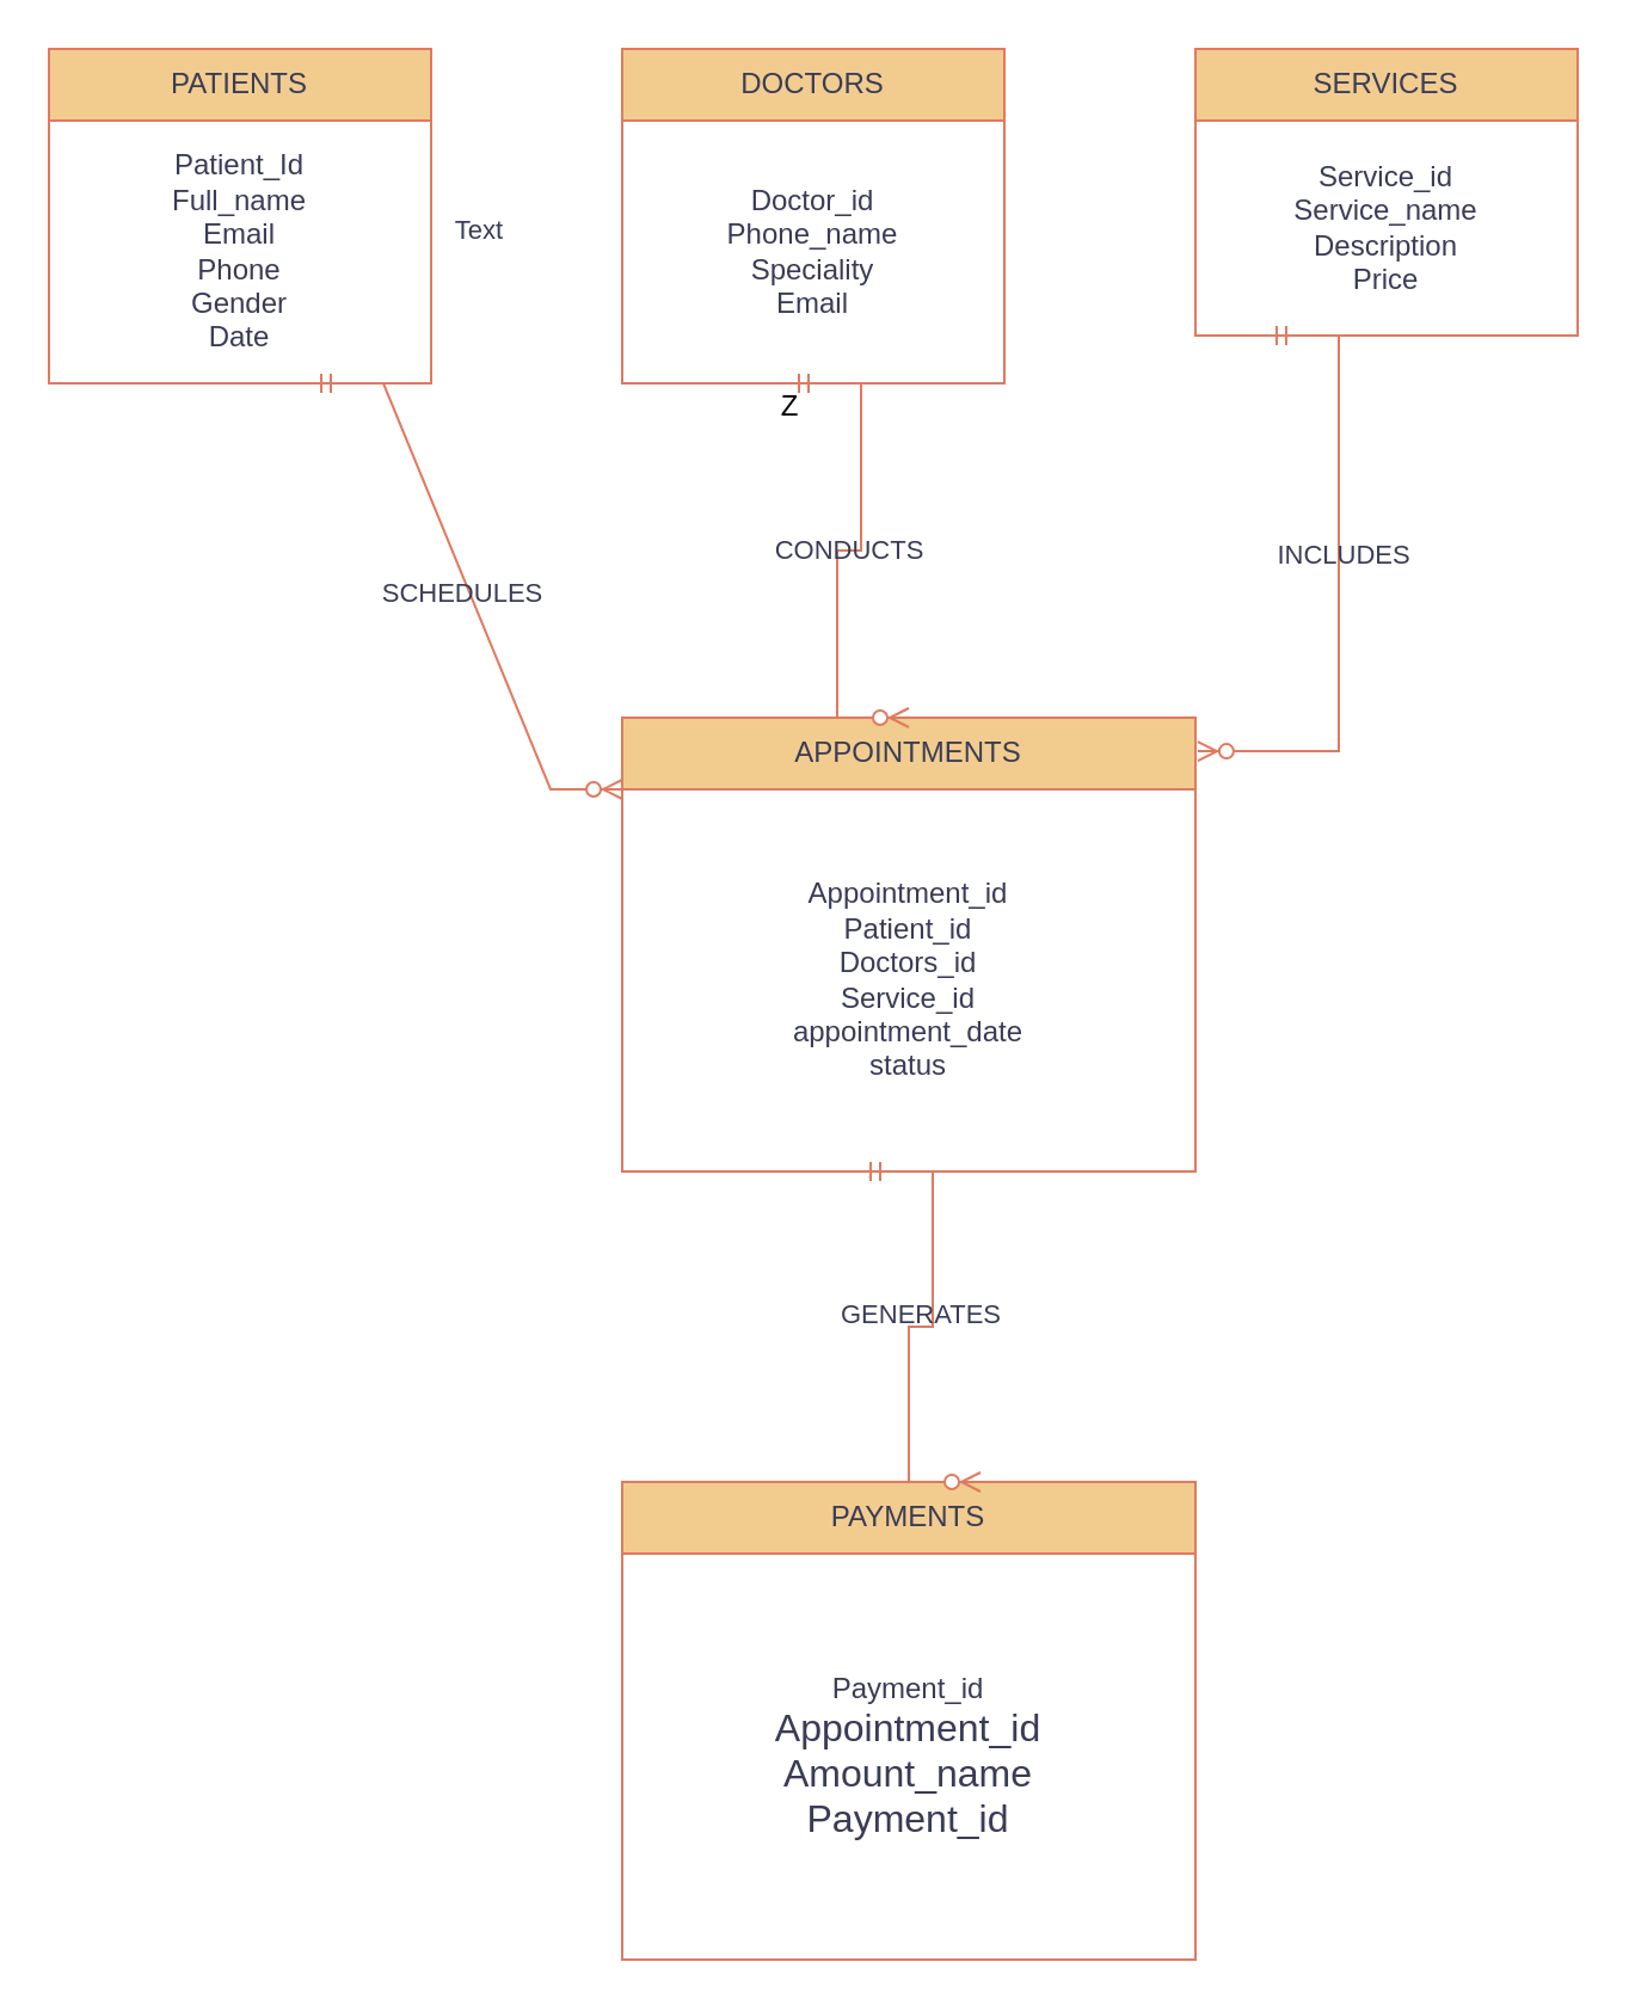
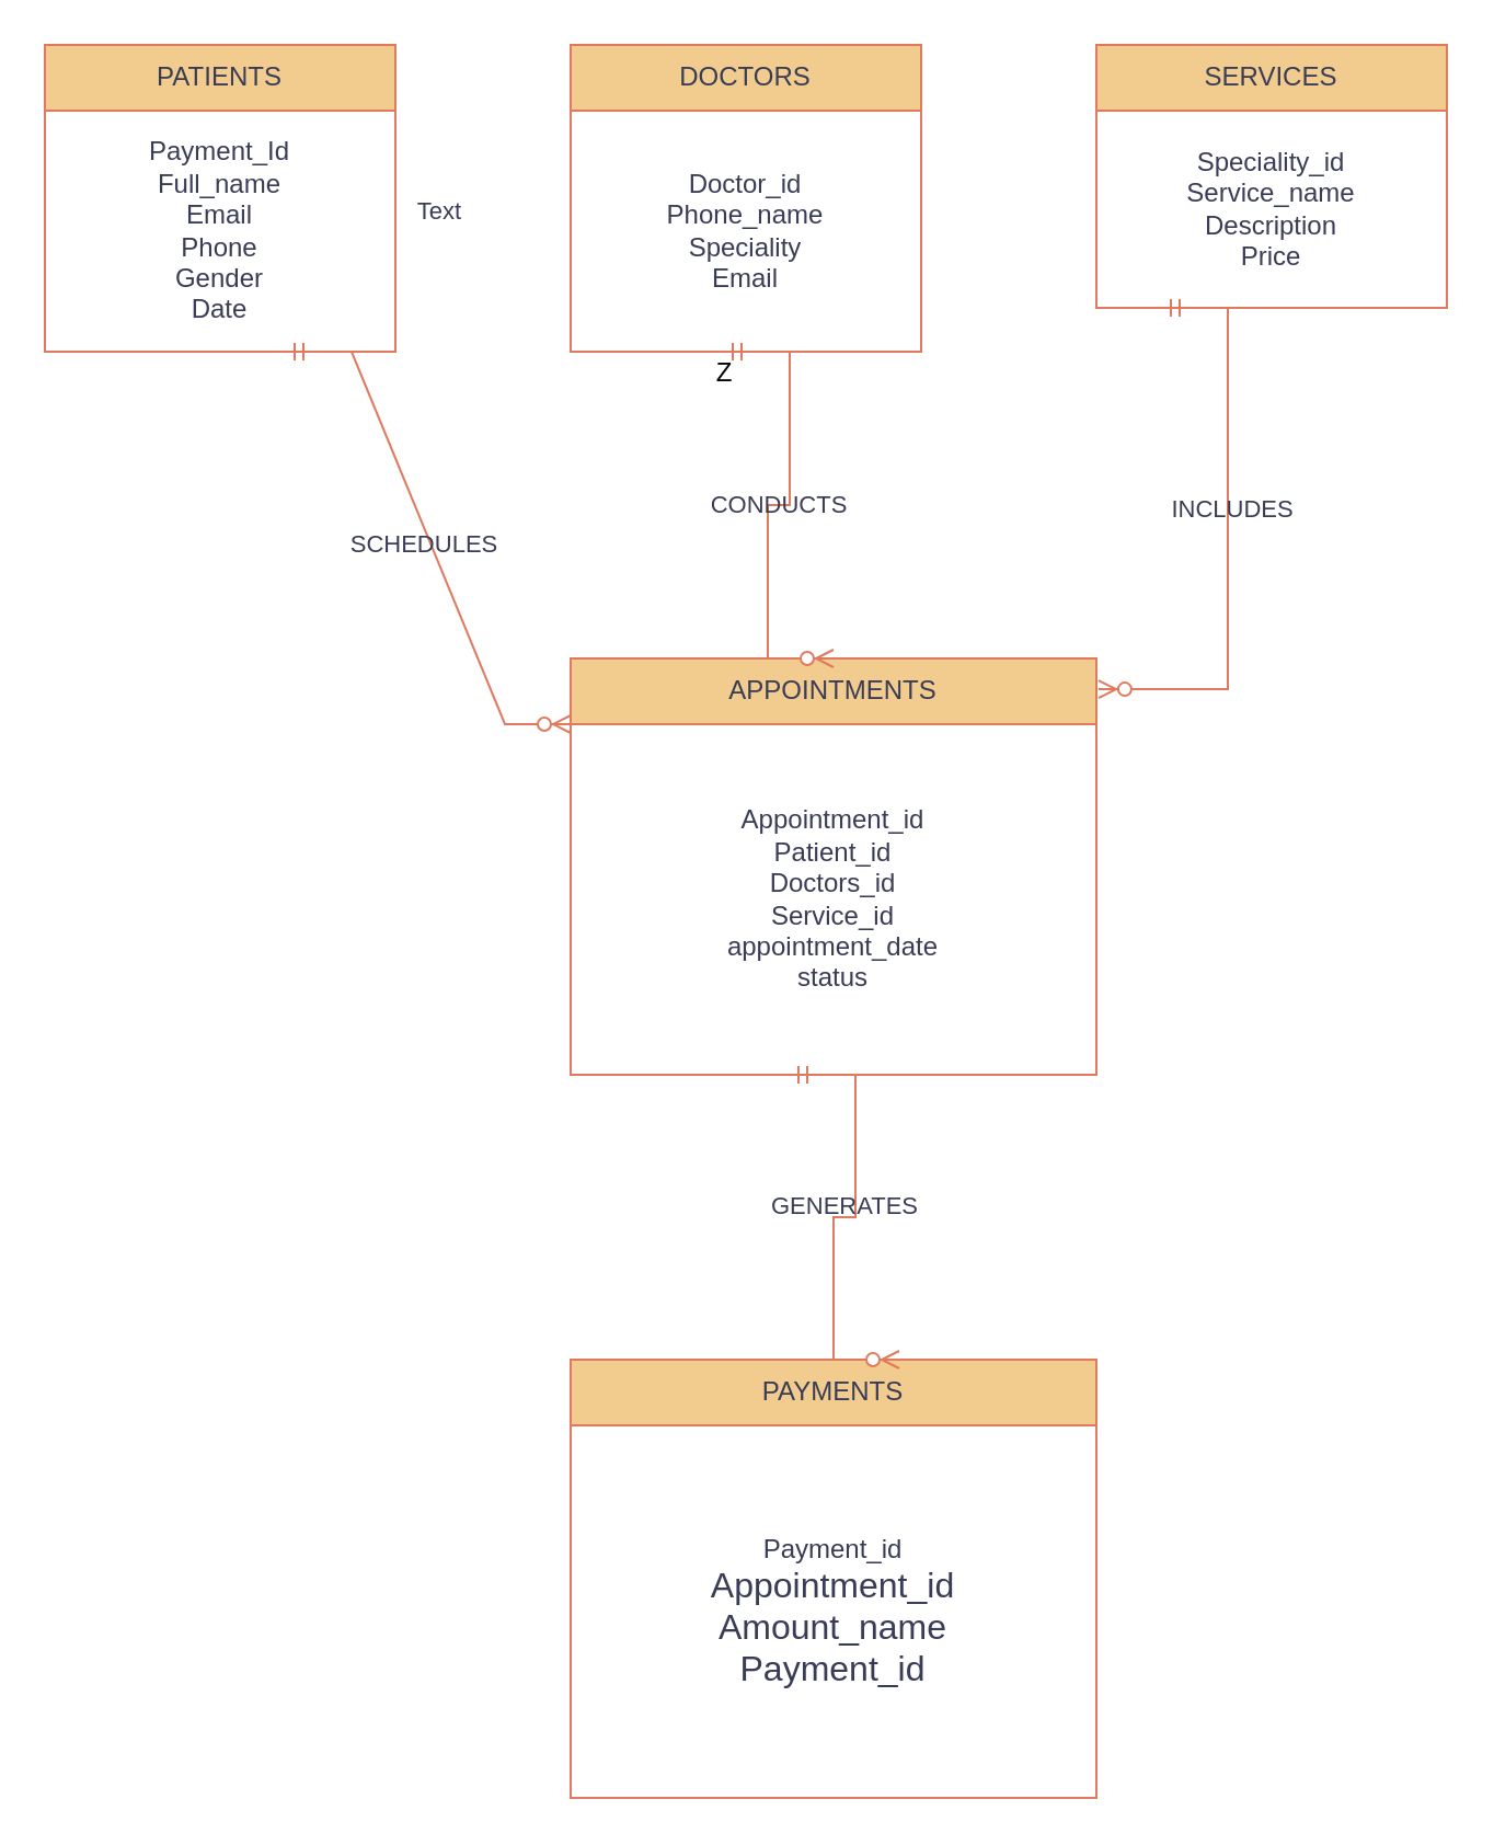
  <mxCell id="0" />
  <mxCell id="1" parent="0" />
  <mxCell id="2" value="PATIENTS" style="swimlane;fontStyle=0;childLayout=stackLayout;horizontal=1;startSize=30;horizontalStack=0;resizeParent=1;resizeParentMax=0;resizeLast=0;collapsible=1;marginBottom=0;whiteSpace=wrap;html=1;labelBackgroundColor=none;fillColor=#F2CC8F;strokeColor=#E07A5F;fontColor=#393C56;" vertex="1" parent="1"><mxGeometry x="20" y="20" width="160" height="140" as="geometry"><mxRectangle x="100" y="60" width="100" height="30" as="alternateBounds" /></mxGeometry></mxCell>
- <mxCell id="3" value="Patient_Id&lt;div&gt;Full_name&lt;div&gt;Email&lt;/div&gt;&lt;div&gt;Phone&lt;/div&gt;&lt;/div&gt;&lt;div&gt;Gender&lt;/div&gt;&lt;div&gt;Date&lt;/div&gt;" style="text;strokeColor=none;fillColor=none;align=center;verticalAlign=middle;spacingLeft=4;spacingRight=4;overflow=hidden;points=[[0,0.5],[1,0.5]];portConstraint=eastwest;rotatable=0;whiteSpace=wrap;html=1;labelBackgroundColor=none;fontColor=#393C56;" vertex="1" parent="2"><mxGeometry y="30" width="160" height="110" as="geometry" /></mxCell>
+ <mxCell id="3" value="Payment_Id&lt;div&gt;Full_name&lt;div&gt;Email&lt;/div&gt;&lt;div&gt;Phone&lt;/div&gt;&lt;/div&gt;&lt;div&gt;Gender&lt;/div&gt;&lt;div&gt;Date&lt;/div&gt;" style="text;strokeColor=none;fillColor=none;align=center;verticalAlign=middle;spacingLeft=4;spacingRight=4;overflow=hidden;points=[[0,0.5],[1,0.5]];portConstraint=eastwest;rotatable=0;whiteSpace=wrap;html=1;labelBackgroundColor=none;fontColor=#393C56;" vertex="1" parent="2"><mxGeometry y="30" width="160" height="110" as="geometry" /></mxCell>
  <mxCell id="4" value="DOCTORS" style="swimlane;fontStyle=0;childLayout=stackLayout;horizontal=1;startSize=30;horizontalStack=0;resizeParent=1;resizeParentMax=0;resizeLast=0;collapsible=1;marginBottom=0;whiteSpace=wrap;html=1;labelBackgroundColor=none;fillColor=#F2CC8F;strokeColor=#E07A5F;fontColor=#393C56;" vertex="1" parent="1"><mxGeometry x="260" y="20" width="160" height="140" as="geometry" /></mxCell>
  <mxCell id="5" value="Doctor_id&lt;div&gt;Phone_name&lt;/div&gt;&lt;div&gt;Speciality&lt;/div&gt;&lt;div&gt;Email&lt;/div&gt;" style="text;strokeColor=none;fillColor=none;align=center;verticalAlign=middle;spacingLeft=4;spacingRight=4;overflow=hidden;points=[[0,0.5],[1,0.5]];portConstraint=eastwest;rotatable=0;whiteSpace=wrap;html=1;labelBackgroundColor=none;fontColor=#393C56;" vertex="1" parent="4"><mxGeometry y="30" width="160" height="110" as="geometry" /></mxCell>
  <mxCell id="6" value="SERVICES" style="swimlane;fontStyle=0;childLayout=stackLayout;horizontal=1;startSize=30;horizontalStack=0;resizeParent=1;resizeParentMax=0;resizeLast=0;collapsible=1;marginBottom=0;whiteSpace=wrap;html=1;labelBackgroundColor=none;fillColor=#F2CC8F;strokeColor=#E07A5F;fontColor=#393C56;" vertex="1" parent="1"><mxGeometry x="500" y="20" width="160" height="120" as="geometry" /></mxCell>
- <mxCell id="7" value="Service_id&lt;div&gt;Service_name&lt;/div&gt;&lt;div&gt;Description&lt;/div&gt;&lt;div&gt;Price&lt;/div&gt;" style="text;strokeColor=none;fillColor=none;align=center;verticalAlign=middle;spacingLeft=4;spacingRight=4;overflow=hidden;points=[[0,0.5],[1,0.5]];portConstraint=eastwest;rotatable=0;whiteSpace=wrap;html=1;labelBackgroundColor=none;fontColor=#393C56;" vertex="1" parent="6"><mxGeometry y="30" width="160" height="90" as="geometry" /></mxCell>
+ <mxCell id="7" value="Speciality_id&lt;div&gt;Service_name&lt;/div&gt;&lt;div&gt;Description&lt;/div&gt;&lt;div&gt;Price&lt;/div&gt;" style="text;strokeColor=none;fillColor=none;align=center;verticalAlign=middle;spacingLeft=4;spacingRight=4;overflow=hidden;points=[[0,0.5],[1,0.5]];portConstraint=eastwest;rotatable=0;whiteSpace=wrap;html=1;labelBackgroundColor=none;fontColor=#393C56;" vertex="1" parent="6"><mxGeometry y="30" width="160" height="90" as="geometry" /></mxCell>
  <mxCell id="8" value="APPOINTMENTS" style="swimlane;fontStyle=0;childLayout=stackLayout;horizontal=1;startSize=30;horizontalStack=0;resizeParent=1;resizeParentMax=0;resizeLast=0;collapsible=1;marginBottom=0;whiteSpace=wrap;html=1;labelBackgroundColor=none;fillColor=#F2CC8F;strokeColor=#E07A5F;fontColor=#393C56;" vertex="1" parent="1"><mxGeometry x="260" y="300" width="240" height="190" as="geometry" /></mxCell>
  <mxCell id="9" value="Appointment_id&lt;div&gt;Patient_id&lt;/div&gt;&lt;div&gt;Doctors_id&lt;/div&gt;&lt;div&gt;Service_id&lt;/div&gt;&lt;div&gt;appointment_date&lt;/div&gt;&lt;div&gt;status&lt;/div&gt;" style="text;strokeColor=none;fillColor=none;align=center;verticalAlign=middle;spacingLeft=4;spacingRight=4;overflow=hidden;points=[[0,0.5],[1,0.5]];portConstraint=eastwest;rotatable=0;whiteSpace=wrap;html=1;labelBackgroundColor=none;fontColor=#393C56;" vertex="1" parent="8"><mxGeometry y="30" width="240" height="160" as="geometry" /></mxCell>
  <mxCell id="10" value="PAYMENTS" style="swimlane;fontStyle=0;childLayout=stackLayout;horizontal=1;startSize=30;horizontalStack=0;resizeParent=1;resizeParentMax=0;resizeLast=0;collapsible=1;marginBottom=0;whiteSpace=wrap;html=1;labelBackgroundColor=none;fillColor=#F2CC8F;strokeColor=#E07A5F;fontColor=#393C56;" vertex="1" parent="1"><mxGeometry x="260" y="620" width="240" height="200" as="geometry" /></mxCell>
  <mxCell id="11" value="&lt;font style=&quot;font-size: 12px;&quot;&gt;Payment_id&lt;/font&gt;&lt;div&gt;&lt;font size=&quot;3&quot;&gt;Appointment_id&lt;/font&gt;&lt;/div&gt;&lt;div&gt;&lt;font size=&quot;3&quot;&gt;Amount_name&lt;/font&gt;&lt;/div&gt;&lt;div&gt;&lt;font size=&quot;3&quot;&gt;Payment_id&lt;/font&gt;&lt;/div&gt;" style="text;strokeColor=none;fillColor=none;align=center;verticalAlign=middle;spacingLeft=4;spacingRight=4;overflow=hidden;points=[[0,0.5],[1,0.5]];portConstraint=eastwest;rotatable=0;whiteSpace=wrap;html=1;labelBackgroundColor=none;fontColor=#393C56;" vertex="1" parent="10"><mxGeometry y="30" width="240" height="170" as="geometry" /></mxCell>
  <mxCell id="12" value="" style="edgeStyle=entityRelationEdgeStyle;fontSize=12;html=1;endArrow=ERzeroToMany;startArrow=ERmandOne;rounded=0;labelBackgroundColor=none;strokeColor=#E07A5F;fontColor=default;" edge="1" parent="1"><mxGeometry width="100" height="100" relative="1" as="geometry"><mxPoint x="130" y="160" as="sourcePoint" /><mxPoint x="260" y="330" as="targetPoint" /><Array as="points"><mxPoint x="130" y="150" /><mxPoint x="170" y="270" /><mxPoint x="170" y="270" /><mxPoint x="110" y="180" /><mxPoint x="130" y="180" /><mxPoint x="60" y="210" /><mxPoint x="140" y="210" /><mxPoint x="260" y="330" /><mxPoint x="60" y="170" /><mxPoint x="100" y="200" /></Array></mxGeometry></mxCell>
  <mxCell id="13" value="SCHEDULES" style="edgeLabel;html=1;align=center;verticalAlign=middle;resizable=0;points=[];labelBackgroundColor=none;fontColor=#393C56;" vertex="1" connectable="0" parent="12"><mxGeometry x="0.009" y="-3" relative="1" as="geometry"><mxPoint as="offset" /></mxGeometry></mxCell>
  <mxCell id="14" value="Z" style="edgeStyle=entityRelationEdgeStyle;fontSize=12;html=1;endArrow=ERzeroToMany;startArrow=ERmandOne;rounded=0;entryX=0.5;entryY=0;entryDx=0;entryDy=0;labelBackgroundColor=none;strokeColor=#E07A5F;fontColor=default;" edge="1" parent="1" target="8"><mxGeometry x="-1" y="-10" width="100" height="100" relative="1" as="geometry"><mxPoint x="330" y="160" as="sourcePoint" /><mxPoint x="376.92" y="320" as="targetPoint" /><Array as="points"><mxPoint x="340" y="160" /><mxPoint x="350" y="190" /><mxPoint x="350" y="220" /><mxPoint x="360" y="240" /><mxPoint x="360" y="220" /><mxPoint x="350" y="220" /><mxPoint x="370" y="240" /><mxPoint x="360" y="260" /><mxPoint x="420" y="230" /><mxPoint x="350" y="160" /><mxPoint x="370" y="230" /><mxPoint x="390" y="230" /><mxPoint x="350" y="270" /><mxPoint x="350" y="150" /><mxPoint x="350" y="160" /><mxPoint x="350" y="160" /><mxPoint x="330" y="140" /><mxPoint x="340" y="140" /><mxPoint x="380" y="230" /><mxPoint x="340" y="90" /><mxPoint x="413" y="180" /><mxPoint x="380" y="230" /><mxPoint x="413" y="170" /><mxPoint x="350" y="150" /><mxPoint x="393" y="230" /><mxPoint x="230" y="70" /><mxPoint x="360" y="130" /><mxPoint x="360" y="220" /><mxPoint x="250" y="70" /></Array><mxPoint as="offset" /></mxGeometry></mxCell>
  <mxCell id="15" value="Text" style="edgeLabel;html=1;align=center;verticalAlign=middle;resizable=0;points=[];labelBackgroundColor=none;fontColor=#393C56;" vertex="1" connectable="0" parent="14"><mxGeometry x="0.029" y="2" relative="1" as="geometry"><mxPoint x="-153" y="-137" as="offset" /></mxGeometry></mxCell>
  <mxCell id="16" value="CONDUCTS" style="edgeLabel;html=1;align=center;verticalAlign=middle;resizable=0;points=[];labelBackgroundColor=none;fontColor=#393C56;" vertex="1" connectable="0" parent="14"><mxGeometry x="0.01" y="-1" relative="1" as="geometry"><mxPoint as="offset" /></mxGeometry></mxCell>
  <mxCell id="17" value="" style="edgeStyle=entityRelationEdgeStyle;fontSize=12;html=1;endArrow=ERzeroToMany;startArrow=ERmandOne;rounded=0;entryX=1.004;entryY=0.074;entryDx=0;entryDy=0;entryPerimeter=0;labelBackgroundColor=none;strokeColor=#E07A5F;fontColor=default;" edge="1" parent="1" target="8"><mxGeometry width="100" height="100" relative="1" as="geometry"><mxPoint x="530" y="140" as="sourcePoint" /><mxPoint x="520" y="300" as="targetPoint" /><Array as="points"><mxPoint x="540" y="200" /><mxPoint x="540" y="350" /><mxPoint x="550" y="270" /><mxPoint x="540" y="260" /><mxPoint x="560" y="260" /><mxPoint x="600" y="250" /><mxPoint x="480" y="330" /></Array></mxGeometry></mxCell>
  <mxCell id="18" value="INCLUDES" style="edgeLabel;html=1;align=center;verticalAlign=middle;resizable=0;points=[];labelBackgroundColor=none;fontColor=#393C56;" vertex="1" connectable="0" parent="17"><mxGeometry x="-0.08" y="1" relative="1" as="geometry"><mxPoint as="offset" /></mxGeometry></mxCell>
  <mxCell id="19" value="" style="edgeStyle=entityRelationEdgeStyle;fontSize=12;html=1;endArrow=ERzeroToMany;startArrow=ERmandOne;rounded=0;entryX=0.625;entryY=0;entryDx=0;entryDy=0;entryPerimeter=0;labelBackgroundColor=none;strokeColor=#E07A5F;fontColor=default;" edge="1" parent="1" target="10"><mxGeometry width="100" height="100" relative="1" as="geometry"><mxPoint x="360" y="490" as="sourcePoint" /><mxPoint x="420" y="590" as="targetPoint" /><Array as="points"><mxPoint x="360" y="510" /><mxPoint x="380" y="560" /><mxPoint x="210" y="640" /></Array></mxGeometry></mxCell>
  <mxCell id="20" value="GENERATES&lt;div&gt;&lt;br&gt;&lt;/div&gt;" style="edgeLabel;html=1;align=center;verticalAlign=middle;resizable=0;points=[];labelBackgroundColor=none;fontColor=#393C56;" vertex="1" connectable="0" parent="19"><mxGeometry x="0.01" y="1" relative="1" as="geometry"><mxPoint as="offset" /></mxGeometry></mxCell>
